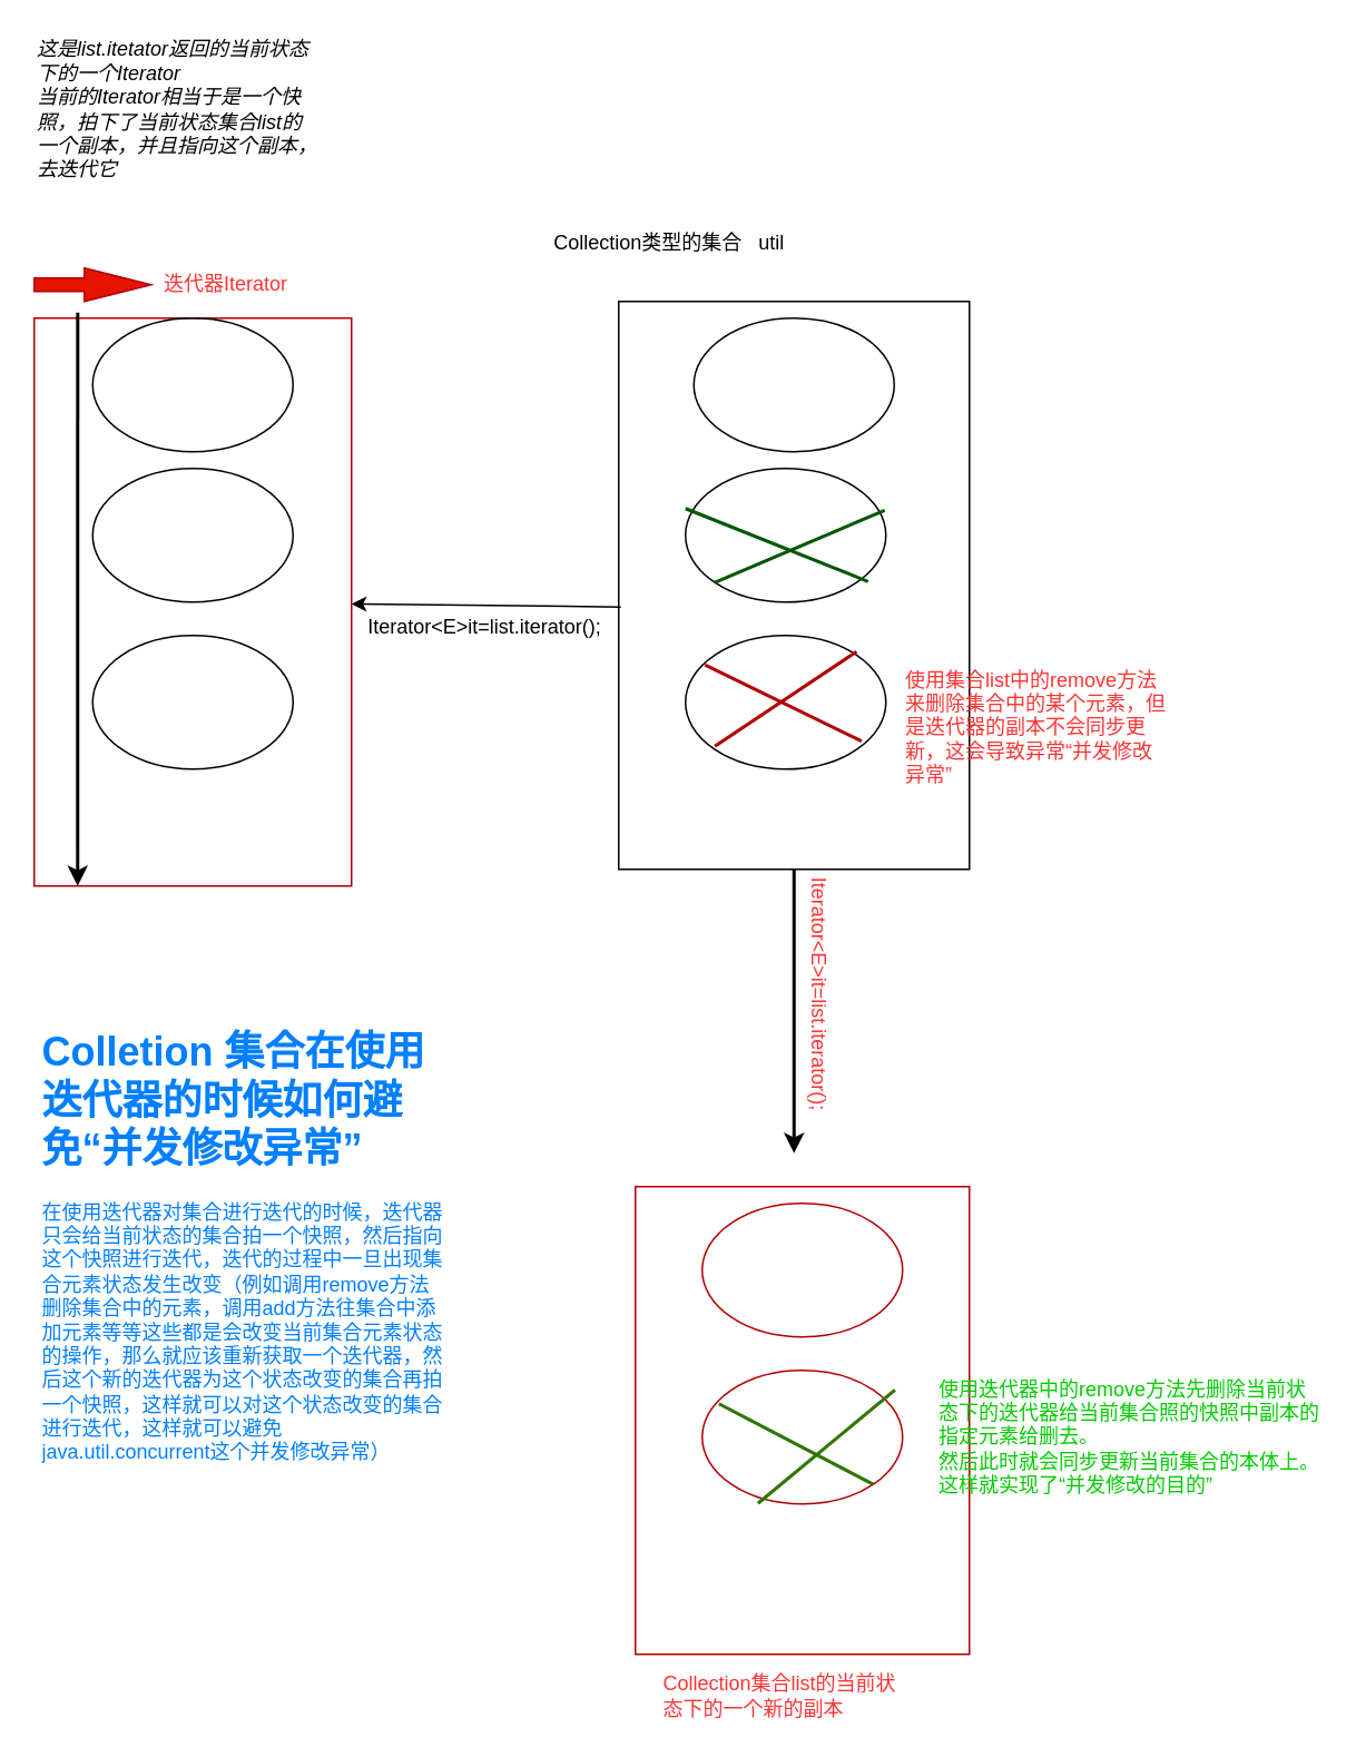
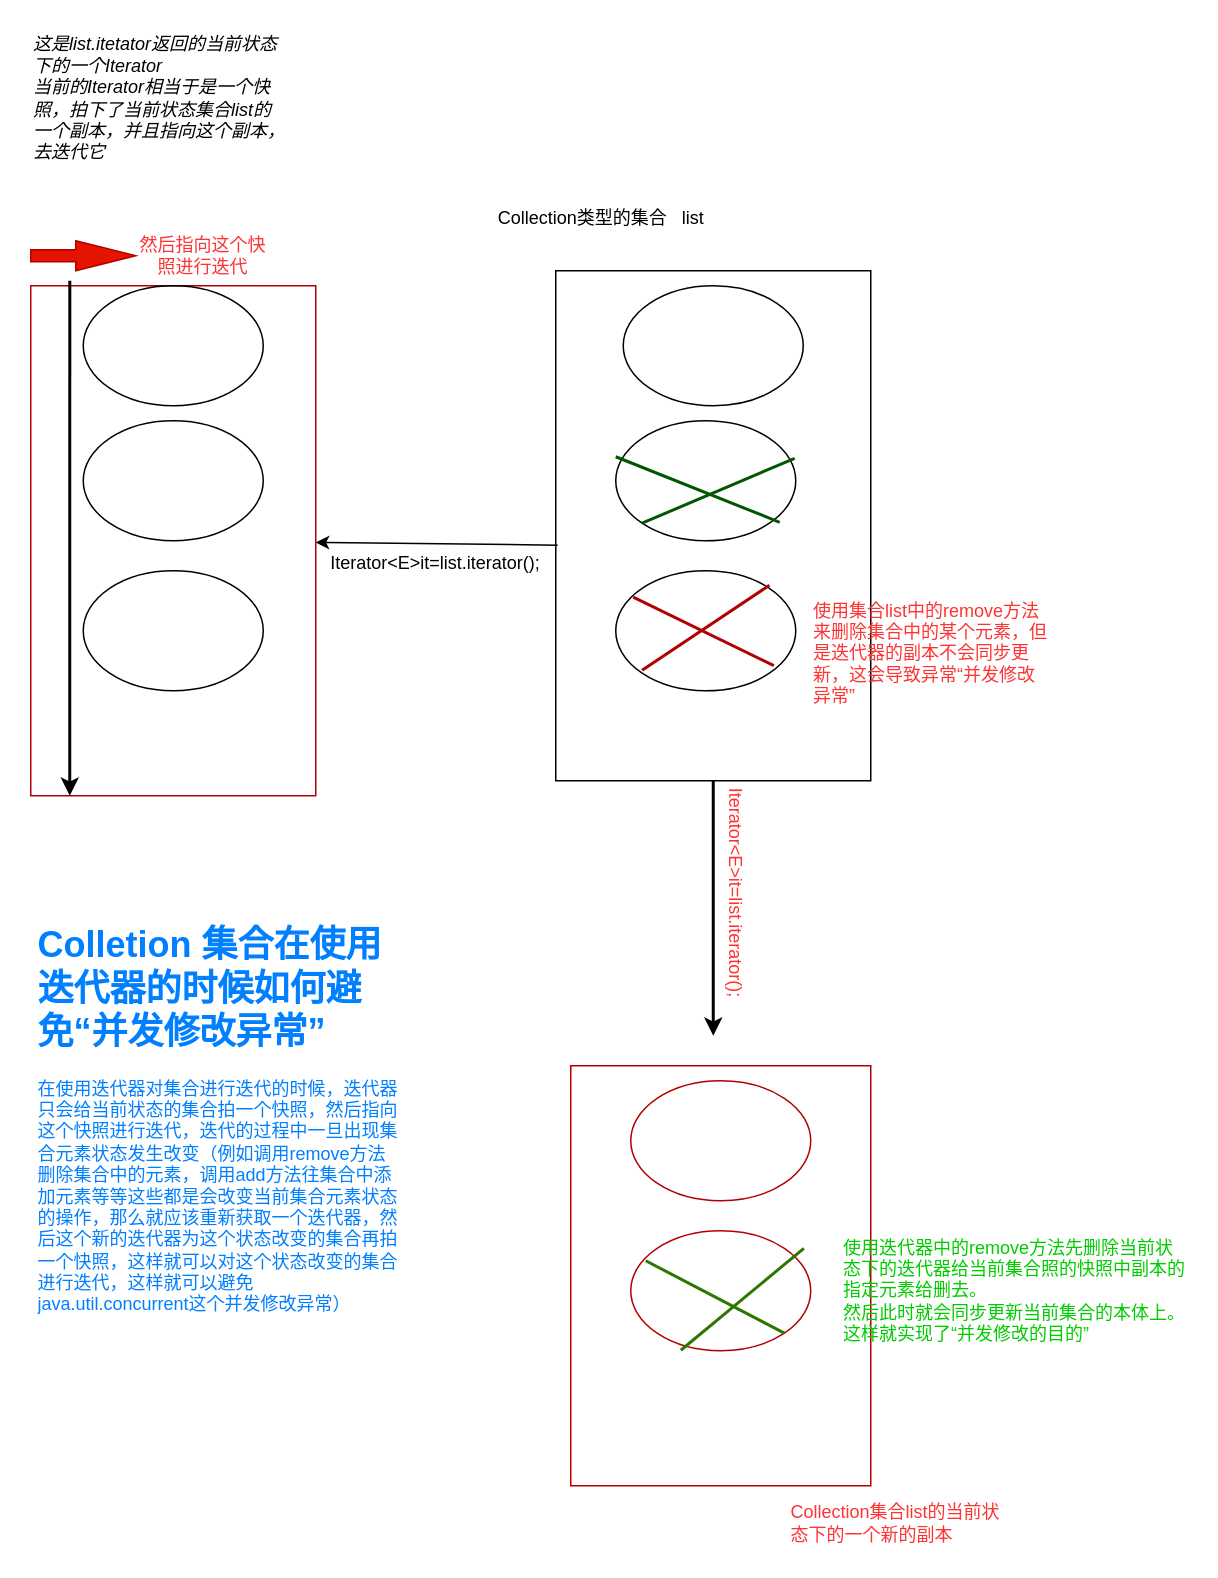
  <mxCell id="0" />
  <mxCell id="1" parent="0" />
  <mxCell id="2" value="" style="rounded=0;whiteSpace=wrap;html=1;" vertex="1" parent="1"><mxGeometry x="370" y="180" width="210" height="340" as="geometry" /></mxCell>
  <mxCell id="3" value="" style="ellipse;whiteSpace=wrap;html=1;" vertex="1" parent="1"><mxGeometry x="415" y="190" width="120" height="80" as="geometry" /></mxCell>
  <mxCell id="4" value="" style="ellipse;whiteSpace=wrap;html=1;" vertex="1" parent="1"><mxGeometry x="410" y="280" width="120" height="80" as="geometry" /></mxCell>
  <mxCell id="5" value="" style="ellipse;whiteSpace=wrap;html=1;" vertex="1" parent="1"><mxGeometry x="410" y="380" width="120" height="80" as="geometry" /></mxCell>
- <mxCell id="6" value="Collection类型的集合&amp;nbsp; &amp;nbsp;util" style="text;html=1;align=center;verticalAlign=middle;resizable=0;points=[];autosize=1;strokeColor=none;fillColor=none;" vertex="1" parent="1"><mxGeometry x="320" y="130" width="160" height="30" as="geometry" /></mxCell>
+ <mxCell id="6" value="Collection类型的集合&amp;nbsp; &amp;nbsp;list" style="text;html=1;align=center;verticalAlign=middle;resizable=0;points=[];autosize=1;strokeColor=none;fillColor=none;" vertex="1" parent="1"><mxGeometry x="320" y="130" width="160" height="30" as="geometry" /></mxCell>
  <mxCell id="7" value="" style="endArrow=classic;html=1;rounded=0;exitX=0.006;exitY=0.538;exitDx=0;exitDy=0;exitPerimeter=0;" edge="1" parent="1" source="2" target="9"><mxGeometry width="50" height="50" relative="1" as="geometry"><mxPoint x="345" y="500" as="sourcePoint" /><mxPoint x="210" y="348" as="targetPoint" /></mxGeometry></mxCell>
  <mxCell id="8" value="Iterator&amp;lt;E&amp;gt;it=list.iterator();" style="text;html=1;strokeColor=none;fillColor=none;align=center;verticalAlign=middle;whiteSpace=wrap;rounded=0;" vertex="1" parent="1"><mxGeometry x="260" y="360" width="60" height="30" as="geometry" /></mxCell>
  <mxCell id="9" value="" style="rounded=0;whiteSpace=wrap;html=1;fillColor=none;fontColor=#ffffff;strokeColor=#B20000;" vertex="1" parent="1"><mxGeometry y="190" width="190" height="340" as="geometry" x="20" /></mxCell>
  <mxCell id="10" value="" style="ellipse;whiteSpace=wrap;html=1;fillColor=none;gradientColor=default;" vertex="1" parent="1"><mxGeometry x="55" y="190" width="120" height="80" as="geometry" /></mxCell>
  <mxCell id="11" value="" style="ellipse;whiteSpace=wrap;html=1;fillColor=none;gradientColor=default;" vertex="1" parent="1"><mxGeometry x="55" y="280" width="120" height="80" as="geometry" /></mxCell>
  <mxCell id="12" value="" style="ellipse;whiteSpace=wrap;html=1;fillColor=none;gradientColor=default;" vertex="1" parent="1"><mxGeometry x="55" y="380" width="120" height="80" as="geometry" /></mxCell>
  <mxCell id="13" value="这是list.itetator返回的当前状态下的一个Iterator&lt;br&gt;当前的Iterator相当于是一个快照，拍下了当前状态集合list的一个副本，并且指向这个副本，去迭代它" style="text;html=1;strokeColor=none;fillColor=none;align=left;verticalAlign=middle;whiteSpace=wrap;rounded=0;fontStyle=2" vertex="1" parent="1"><mxGeometry y="20" width="170" height="90" as="geometry" x="20" /></mxCell>
  <mxCell id="14" value="" style="html=1;shadow=0;dashed=0;align=center;verticalAlign=middle;shape=mxgraph.arrows2.arrow;dy=0.6;dx=40;flipH=1;notch=0;fillColor=#e51400;direction=west;strokeColor=#B20000;fontColor=#ffffff;" vertex="1" parent="1"><mxGeometry y="160" width="70" height="20" as="geometry" x="20" /></mxCell>
  <mxCell id="15" value="" style="endArrow=classic;html=1;rounded=1;exitX=0.137;exitY=-0.01;exitDx=0;exitDy=0;exitPerimeter=0;jumpSize=68;strokeWidth=2;" edge="1" parent="1" source="9"><mxGeometry width="50" height="50" relative="1" as="geometry"><mxPoint x="410" y="370" as="sourcePoint" /><mxPoint x="46" y="530" as="targetPoint" /></mxGeometry></mxCell>
- <mxCell id="16" value="迭代器Iterator" style="text;html=1;align=center;verticalAlign=middle;whiteSpace=wrap;rounded=0;fontColor=#FF3333;" vertex="1" parent="1"><mxGeometry x="90" y="145" width="90" height="50" as="geometry" /></mxCell>
+ <mxCell id="16" value="然后指向这个快照进行迭代" style="text;html=1;align=center;verticalAlign=middle;whiteSpace=wrap;rounded=0;fontColor=#FF3333;" vertex="1" parent="1"><mxGeometry x="90" y="145" width="90" height="50" as="geometry" /></mxCell>
  <mxCell id="17" value="" style="endArrow=none;html=1;rounded=1;strokeWidth=2;fontColor=#FF3333;jumpSize=68;entryX=1;entryY=0;entryDx=0;entryDy=0;exitX=0;exitY=1;exitDx=0;exitDy=0;fillColor=#e51400;strokeColor=#B20000;" edge="1" parent="1"><mxGeometry width="50" height="50" relative="1" as="geometry"><mxPoint x="427.574" y="446.284" as="sourcePoint" /><mxPoint x="512.426" y="389.716" as="targetPoint" /></mxGeometry></mxCell>
  <mxCell id="18" value="" style="endArrow=none;html=1;rounded=1;strokeWidth=2;fontColor=#FF3333;jumpSize=68;entryX=1;entryY=1;entryDx=0;entryDy=0;exitX=0.072;exitY=0.283;exitDx=0;exitDy=0;exitPerimeter=0;fillColor=#e51400;strokeColor=#B20000;" edge="1" parent="1"><mxGeometry width="50" height="50" relative="1" as="geometry"><mxPoint x="421.64" y="397.64" as="sourcePoint" /><mxPoint x="515.426" y="443.284" as="targetPoint" /></mxGeometry></mxCell>
  <mxCell id="19" value="使用集合list中的remove方法来删除集合中的某个元素，但是迭代器的副本不会同步更新，这会导致异常“并发修改异常”" style="text;html=1;strokeColor=none;fillColor=none;align=left;verticalAlign=middle;whiteSpace=wrap;rounded=0;fontColor=#FF3333;" vertex="1" parent="1"><mxGeometry x="540" y="420" width="160" height="30" as="geometry" /></mxCell>
  <mxCell id="20" value="" style="endArrow=classic;html=1;rounded=1;strokeWidth=2;fontColor=#FF3333;jumpSize=68;exitX=0.5;exitY=1;exitDx=0;exitDy=0;" edge="1" parent="1" source="2"><mxGeometry width="50" height="50" relative="1" as="geometry"><mxPoint x="390" y="640" as="sourcePoint" /><mxPoint x="475" y="690" as="targetPoint" /></mxGeometry></mxCell>
  <mxCell id="21" value="Iterator&amp;lt;E&amp;gt;it=list.iterator();" style="text;html=1;strokeColor=none;fillColor=none;align=center;verticalAlign=middle;whiteSpace=wrap;rounded=0;fontColor=#FF3333;rotation=90;" vertex="1" parent="1"><mxGeometry x="460" y="580" width="60" height="30" as="geometry" /></mxCell>
  <mxCell id="22" value="" style="rounded=0;whiteSpace=wrap;html=1;fontColor=#ffffff;fillColor=none;strokeColor=#B20000;gradientColor=default;" vertex="1" parent="1"><mxGeometry x="380" y="710" width="200" height="280" as="geometry" /></mxCell>
- <mxCell id="23" value="Collection集合list的当前状态下的一个新的副本" style="text;html=1;strokeColor=none;fillColor=none;align=left;verticalAlign=middle;whiteSpace=wrap;rounded=0;fontColor=#FF3333;" vertex="1" parent="1"><mxGeometry x="395" y="1000" width="150" height="30" as="geometry" /></mxCell>
+ <mxCell id="23" value="Collection集合list的当前状态下的一个新的副本" style="text;html=1;strokeColor=none;fillColor=none;align=left;verticalAlign=middle;whiteSpace=wrap;rounded=0;fontColor=#FF3333;" vertex="1" parent="1"><mxGeometry x="525" y="1000" width="150" height="30" as="geometry" /></mxCell>
  <mxCell id="24" value="" style="ellipse;whiteSpace=wrap;html=1;fontColor=#ffffff;fillColor=none;strokeColor=#B20000;" vertex="1" parent="1"><mxGeometry x="420" y="720" width="120" height="80" as="geometry" /></mxCell>
  <mxCell id="25" value="" style="ellipse;whiteSpace=wrap;html=1;fontColor=#ffffff;fillColor=none;strokeColor=#B20000;gradientColor=default;" vertex="1" parent="1"><mxGeometry x="420" y="820" width="120" height="80" as="geometry" /></mxCell>
  <mxCell id="26" value="" style="endArrow=none;html=1;rounded=1;strokeWidth=2;fontColor=#FF3333;jumpSize=68;entryX=1;entryY=1;entryDx=0;entryDy=0;fillColor=#60a917;strokeColor=#2D7600;" edge="1" parent="1" target="25"><mxGeometry width="50" height="50" relative="1" as="geometry"><mxPoint x="430" y="840" as="sourcePoint" /><mxPoint x="440" y="570" as="targetPoint" /></mxGeometry></mxCell>
  <mxCell id="27" value="" style="endArrow=none;html=1;rounded=1;strokeWidth=2;fontColor=#FF3333;jumpSize=68;entryX=1;entryY=0;entryDx=0;entryDy=0;fillColor=#60a917;strokeColor=#2D7600;exitX=0.278;exitY=0.996;exitDx=0;exitDy=0;exitPerimeter=0;" edge="1" parent="1" source="25"><mxGeometry width="50" height="50" relative="1" as="geometry"><mxPoint x="450" y="890" as="sourcePoint" /><mxPoint x="535.426" y="831.716" as="targetPoint" /></mxGeometry></mxCell>
  <mxCell id="28" value="&lt;font color=&quot;#00cc00&quot;&gt;使用迭代器中的remove方法先删除当前状态下的迭代器给当前集合照的快照中副本的指定元素给删去。&lt;br&gt;然后此时就会同步更新当前集合的本体上。&lt;br&gt;这样就实现了“并发修改的目的”&lt;br&gt;&lt;/font&gt;" style="text;html=1;strokeColor=none;fillColor=none;align=left;verticalAlign=middle;whiteSpace=wrap;rounded=0;fontColor=#FF3333;" vertex="1" parent="1"><mxGeometry x="560" y="845" width="230" height="30" as="geometry" /></mxCell>
  <mxCell id="29" value="" style="endArrow=none;html=1;rounded=1;strokeWidth=2;fontColor=#00CC00;jumpSize=68;entryX=0.994;entryY=0.313;entryDx=0;entryDy=0;entryPerimeter=0;exitX=0;exitY=1;exitDx=0;exitDy=0;fillColor=#008a00;strokeColor=#005700;" edge="1" parent="1" source="4" target="4"><mxGeometry width="50" height="50" relative="1" as="geometry"><mxPoint x="390" y="370" as="sourcePoint" /><mxPoint x="440" y="320" as="targetPoint" /></mxGeometry></mxCell>
  <mxCell id="30" value="" style="endArrow=none;html=1;rounded=1;strokeWidth=2;fontColor=#00CC00;jumpSize=68;entryX=0.911;entryY=0.846;entryDx=0;entryDy=0;exitX=0;exitY=0.5;exitDx=0;exitDy=0;entryPerimeter=0;fillColor=#008a00;strokeColor=#005700;" edge="1" parent="1" target="4"><mxGeometry width="50" height="50" relative="1" as="geometry"><mxPoint x="410" y="304" as="sourcePoint" /><mxPoint x="512.426" y="332.284" as="targetPoint" /></mxGeometry></mxCell>
  <mxCell id="31" value="&lt;h1&gt;&lt;font color=&quot;#007fff&quot;&gt;Colletion 集合在使用迭代器的时候如何避免“并发修改异常”&lt;/font&gt;&lt;/h1&gt;&lt;p&gt;&lt;font color=&quot;#007fff&quot;&gt;在使用迭代器对集合进行迭代的时候，迭代器只会给当前状态的集合拍一个快照，然后指向这个快照进行迭代，迭代的过程中一旦出现集合元素状态发生改变（例如调用remove方法删除集合中的元素，调用add方法往集合中添加元素等等这些都是会改变当前集合元素状态的操作，那么就应该重新获取一个迭代器，然后这个新的迭代器为这个状态改变的集合再拍一个快照，这样就可以对这个状态改变的集合进行迭代，这样就可以避免java.util.concurrent这个并发修改异常）&lt;/font&gt;&lt;/p&gt;" style="text;html=1;strokeColor=none;fillColor=none;spacing=5;spacingTop=-20;whiteSpace=wrap;overflow=hidden;rounded=0;fontColor=#00CC00;" vertex="1" parent="1"><mxGeometry y="610" width="250" height="280" as="geometry" x="20" /></mxCell>
